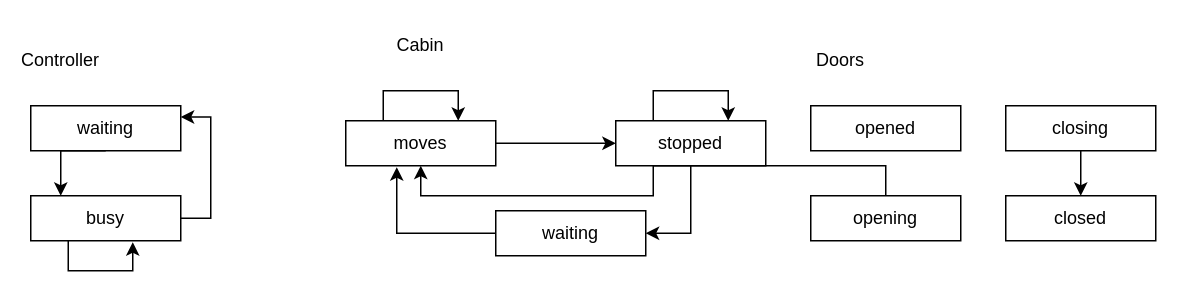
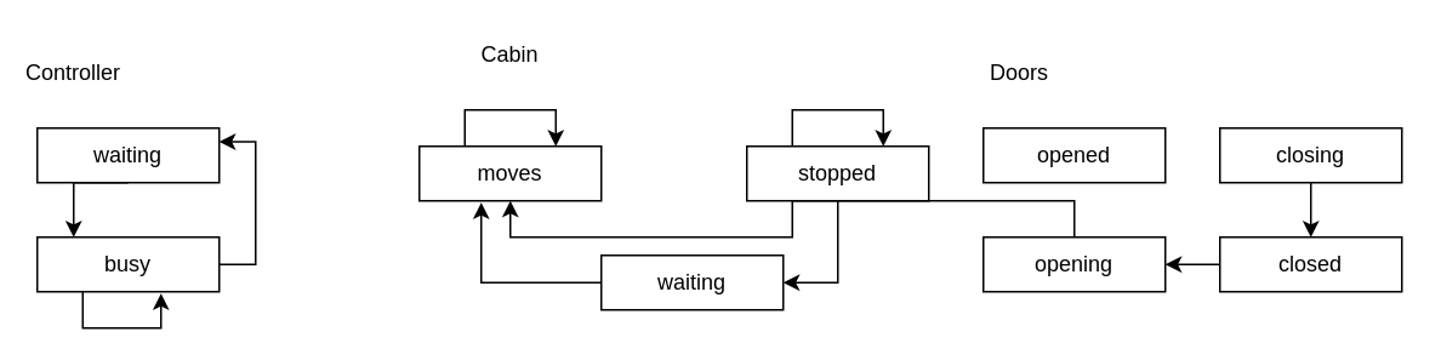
  <mxCell id="0" />
  <mxCell id="1" parent="0" />
  <mxCell id="2" style="edgeStyle=orthogonalEdgeStyle;rounded=0;orthogonalLoop=1;jettySize=auto;html=1;exitX=0.5;exitY=1;exitDx=0;exitDy=0;" parent="1" source="3" target="6" edge="1"><mxGeometry relative="1" as="geometry"><Array as="points"><mxPoint x="40" y="100" /></Array></mxGeometry></mxCell>
  <mxCell id="3" value="waiting" style="rounded=0;whiteSpace=wrap;html=1;" parent="1" vertex="1"><mxGeometry x="20" y="70" width="100" height="30" as="geometry" /></mxCell>
  <mxCell id="4" value="Controller" style="text;html=1;strokeColor=none;fillColor=none;align=center;verticalAlign=middle;whiteSpace=wrap;rounded=0;" parent="1" vertex="1"><mxGeometry x="20" y="30" width="40" height="20" as="geometry" /></mxCell>
  <mxCell id="5" style="edgeStyle=orthogonalEdgeStyle;rounded=0;orthogonalLoop=1;jettySize=auto;html=1;exitX=1;exitY=0.5;exitDx=0;exitDy=0;entryX=1;entryY=0.25;entryDx=0;entryDy=0;" edge="1" parent="1" source="6" target="3"><mxGeometry relative="1" as="geometry"><mxPoint x="190" y="135" as="targetPoint" /></mxGeometry></mxCell>
  <mxCell id="6" value="busy" style="rounded=0;whiteSpace=wrap;html=1;" parent="1" vertex="1"><mxGeometry x="20" y="130" width="100" height="30" as="geometry" /></mxCell>
  <mxCell id="7" style="edgeStyle=orthogonalEdgeStyle;rounded=0;orthogonalLoop=1;jettySize=auto;html=1;exitX=0.25;exitY=0;exitDx=0;exitDy=0;entryX=0.75;entryY=0;entryDx=0;entryDy=0;" parent="1" source="9" target="9" edge="1"><mxGeometry relative="1" as="geometry"><mxPoint x="340" y="60" as="targetPoint" /><Array as="points"><mxPoint x="295" y="60" /><mxPoint x="345" y="60" /></Array></mxGeometry></mxCell>
- <mxCell id="8" style="edgeStyle=orthogonalEdgeStyle;rounded=0;orthogonalLoop=1;jettySize=auto;html=1;exitX=1;exitY=0.5;exitDx=0;exitDy=0;" edge="1" parent="1" source="9" target="14"><mxGeometry relative="1" as="geometry" /></mxCell>
  <mxCell id="9" value="moves" style="rounded=0;whiteSpace=wrap;html=1;" parent="1" vertex="1"><mxGeometry x="230" y="80" width="100" height="30" as="geometry" /></mxCell>
  <mxCell id="10" value="Cabin" style="text;html=1;strokeColor=none;fillColor=none;align=center;verticalAlign=middle;whiteSpace=wrap;rounded=0;" parent="1" vertex="1"><mxGeometry x="260" y="20" width="40" height="20" as="geometry" /></mxCell>
  <mxCell id="11" style="edgeStyle=orthogonalEdgeStyle;rounded=0;orthogonalLoop=1;jettySize=auto;html=1;exitX=0;exitY=0.5;exitDx=0;exitDy=0;entryX=0.34;entryY=1.033;entryDx=0;entryDy=0;entryPerimeter=0;" edge="1" parent="1" source="12" target="9"><mxGeometry relative="1" as="geometry" /></mxCell>
  <mxCell id="12" value="waiting" style="rounded=0;whiteSpace=wrap;html=1;" parent="1" vertex="1"><mxGeometry x="330" y="140" width="100" height="30" as="geometry" /></mxCell>
  <mxCell id="13" style="edgeStyle=orthogonalEdgeStyle;rounded=0;orthogonalLoop=1;jettySize=auto;html=1;exitX=0.5;exitY=1;exitDx=0;exitDy=0;entryX=1;entryY=0.5;entryDx=0;entryDy=0;" edge="1" parent="1" source="14" target="12"><mxGeometry relative="1" as="geometry" /></mxCell>
  <mxCell id="14" value="stopped" style="rounded=0;whiteSpace=wrap;html=1;" parent="1" vertex="1"><mxGeometry x="410" y="80" width="100" height="30" as="geometry" /></mxCell>
  <mxCell id="15" value="opened" style="rounded=0;whiteSpace=wrap;html=1;" parent="1" vertex="1"><mxGeometry x="540" y="70" width="100" height="30" as="geometry" /></mxCell>
  <mxCell id="16" value="Doors" style="text;html=1;strokeColor=none;fillColor=none;align=center;verticalAlign=middle;whiteSpace=wrap;rounded=0;" parent="1" vertex="1"><mxGeometry x="540" y="30" width="40" height="20" as="geometry" /></mxCell>
  <mxCell id="17" style="edgeStyle=orthogonalEdgeStyle;rounded=0;orthogonalLoop=1;jettySize=auto;html=1;exitX=0.5;exitY=0;exitDx=0;exitDy=0;" parent="1" source="18" target="9" edge="1"><mxGeometry relative="1" as="geometry" /></mxCell>
  <mxCell id="18" value="opening" style="rounded=0;whiteSpace=wrap;html=1;" parent="1" vertex="1"><mxGeometry x="540" y="130" width="100" height="30" as="geometry" /></mxCell>
  <mxCell id="19" style="edgeStyle=orthogonalEdgeStyle;rounded=0;orthogonalLoop=1;jettySize=auto;html=1;exitX=0.5;exitY=1;exitDx=0;exitDy=0;" parent="1" source="20" target="22" edge="1"><mxGeometry relative="1" as="geometry" /></mxCell>
  <mxCell id="20" value="closing" style="rounded=0;whiteSpace=wrap;html=1;" parent="1" vertex="1"><mxGeometry x="670" y="70" width="100" height="30" as="geometry" /></mxCell>
+ <mxCell id="21" style="edgeStyle=orthogonalEdgeStyle;rounded=0;orthogonalLoop=1;jettySize=auto;html=1;exitX=0;exitY=0.5;exitDx=0;exitDy=0;" parent="1" source="22" target="18" edge="1"><mxGeometry relative="1" as="geometry" /></mxCell>
  <mxCell id="22" value="closed" style="rounded=0;whiteSpace=wrap;html=1;" parent="1" vertex="1"><mxGeometry x="670" y="130" width="100" height="30" as="geometry" /></mxCell>
  <mxCell id="23" style="edgeStyle=orthogonalEdgeStyle;rounded=0;orthogonalLoop=1;jettySize=auto;html=1;exitX=0.25;exitY=1;exitDx=0;exitDy=0;entryX=0.68;entryY=1.033;entryDx=0;entryDy=0;entryPerimeter=0;" edge="1" parent="1" source="6" target="6"><mxGeometry relative="1" as="geometry" /></mxCell>
  <mxCell id="24" style="edgeStyle=orthogonalEdgeStyle;rounded=0;orthogonalLoop=1;jettySize=auto;html=1;exitX=0.25;exitY=0;exitDx=0;exitDy=0;entryX=0.75;entryY=0;entryDx=0;entryDy=0;" edge="1" parent="1" source="14" target="14"><mxGeometry relative="1" as="geometry"><Array as="points"><mxPoint x="435" y="60" /><mxPoint x="485" y="60" /></Array></mxGeometry></mxCell>
